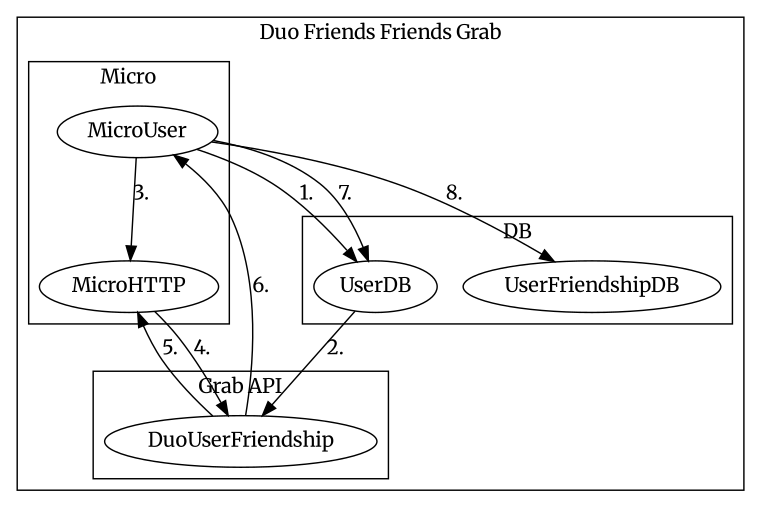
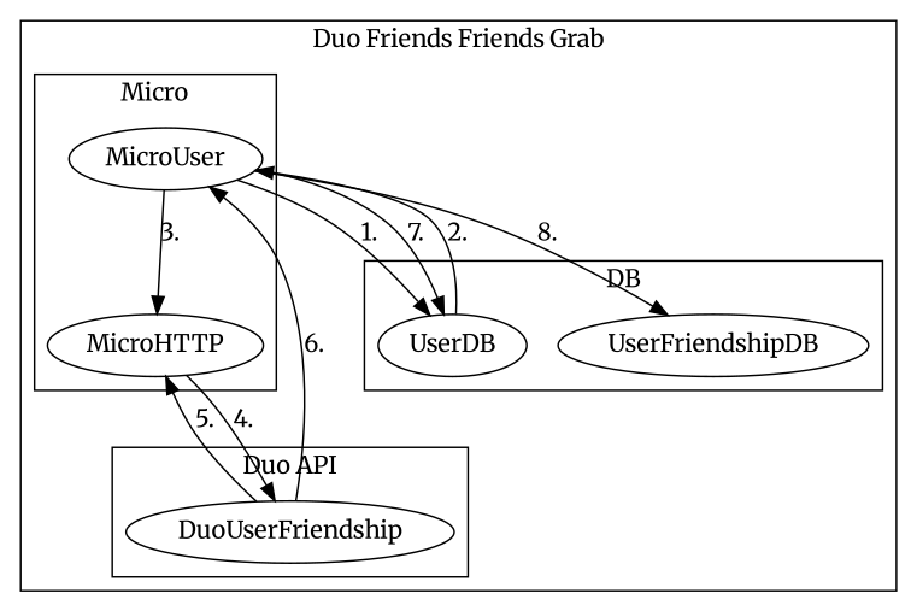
  digraph {
    compound=true
    fontname=Merriweather
    node [fontname=Merriweather]
    edge [fontname=Merriweather]
    DuoUserFriendship
    MicroUser
    MicroHTTP
    UserDB
    UserFriendshipDB
    subgraph cluster_1 {
      label="Duo Friends Friends Grab"
      subgraph cluster_2 {
-       label="Grab API"
+       label="Duo API"
        DuoUserFriendship
      }
      subgraph cluster_3 {
        label=Micro
        MicroUser
        MicroHTTP
      }
      subgraph cluster_4 {
        label=DB
        UserDB
        UserFriendshipDB
      }
    }
    DuoUserFriendship -> MicroUser [label=6.]
    DuoUserFriendship -> MicroHTTP [label=5.]
    MicroUser -> MicroHTTP [label=3.]
    MicroUser -> UserDB [label=1.]
    MicroUser -> UserDB [label=7.]
    MicroUser -> UserFriendshipDB [label=8.]
    MicroHTTP -> DuoUserFriendship [label=4.]
-   UserDB -> DuoUserFriendship [label=2.]
+   UserDB -> MicroUser [label=2.]
  }
